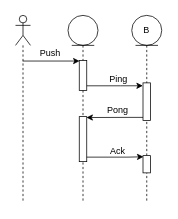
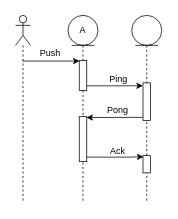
  <mxCell id="0" />
  <mxCell id="1" parent="0" />
  <mxCell id="2" value="" style="shape=umlLifeline;participant=umlEntity;perimeter=lifelinePerimeter;whiteSpace=wrap;html=1;container=1;collapsible=0;recursiveResize=0;verticalAlign=top;spacingTop=36;labelBackgroundColor=#ffffff;outlineConnect=0;" parent="1" vertex="1"><mxGeometry x="90" y="20" width="40" height="250" as="geometry" /></mxCell>
  <mxCell id="3" value="" style="html=1;points=[];perimeter=orthogonalPerimeter;" parent="2" vertex="1"><mxGeometry x="15" y="60" width="10" height="40" as="geometry" /></mxCell>
  <mxCell id="4" value="" style="html=1;points=[];perimeter=orthogonalPerimeter;" parent="2" vertex="1"><mxGeometry x="15" y="135" width="10" height="60" as="geometry" /></mxCell>
+ <mxCell id="5" value="A" style="text;html=1;strokeColor=none;fillColor=none;align=center;verticalAlign=middle;whiteSpace=wrap;rounded=0;" parent="2" vertex="1"><mxGeometry y="10" width="40" height="20" as="geometry" /></mxCell>
  <mxCell id="6" value="" style="shape=umlLifeline;participant=umlEntity;perimeter=lifelinePerimeter;whiteSpace=wrap;html=1;container=1;collapsible=0;recursiveResize=0;verticalAlign=top;spacingTop=36;labelBackgroundColor=#ffffff;outlineConnect=0;" parent="1" vertex="1"><mxGeometry x="175" y="20" width="40" height="250" as="geometry" /></mxCell>
  <mxCell id="7" value="" style="html=1;points=[];perimeter=orthogonalPerimeter;" parent="6" vertex="1"><mxGeometry x="15" y="90" width="10" height="50" as="geometry" /></mxCell>
- <mxCell id="8" value="B" style="text;html=1;strokeColor=none;fillColor=none;align=center;verticalAlign=middle;whiteSpace=wrap;rounded=0;" parent="6" vertex="1"><mxGeometry y="10" width="40" height="20" as="geometry" /></mxCell>
  <mxCell id="9" style="edgeStyle=orthogonalEdgeStyle;rounded=0;orthogonalLoop=1;jettySize=auto;html=1;entryX=0.04;entryY=0.022;entryDx=0;entryDy=0;entryPerimeter=0;" parent="1" source="11" target="3" edge="1"><mxGeometry relative="1" as="geometry"><mxPoint x="90" y="88" as="targetPoint" /><Array as="points"><mxPoint x="40" y="81" /><mxPoint x="40" y="81" /></Array></mxGeometry></mxCell>
  <mxCell id="10" value="&amp;nbsp;Push&amp;nbsp;" style="text;html=1;align=center;verticalAlign=middle;resizable=0;points=[];;labelBackgroundColor=none;" parent="9" vertex="1" connectable="0"><mxGeometry x="0.102" y="-3" relative="1" as="geometry"><mxPoint x="-6.5" y="-14" as="offset" /></mxGeometry></mxCell>
  <mxCell id="11" value="" style="shape=umlLifeline;participant=umlActor;perimeter=lifelinePerimeter;whiteSpace=wrap;html=1;container=1;collapsible=0;recursiveResize=0;verticalAlign=top;spacingTop=36;labelBackgroundColor=#ffffff;outlineConnect=0;" parent="1" vertex="1"><mxGeometry x="20" y="20" width="20" height="250" as="geometry" /></mxCell>
  <mxCell id="12" style="edgeStyle=orthogonalEdgeStyle;rounded=0;orthogonalLoop=1;jettySize=auto;html=1;entryX=-0.02;entryY=0.077;entryDx=0;entryDy=0;entryPerimeter=0;" parent="1" source="3" target="7" edge="1"><mxGeometry relative="1" as="geometry"><Array as="points"><mxPoint x="160" y="114" /></Array></mxGeometry></mxCell>
  <mxCell id="13" value="&amp;nbsp;Ping&amp;nbsp;" style="text;html=1;align=center;verticalAlign=middle;resizable=0;points=[];;labelBackgroundColor=none;" parent="12" vertex="1" connectable="0"><mxGeometry x="-0.283" y="1" relative="1" as="geometry"><mxPoint x="14" y="-8" as="offset" /></mxGeometry></mxCell>
  <mxCell id="14" style="edgeStyle=orthogonalEdgeStyle;rounded=0;orthogonalLoop=1;jettySize=auto;html=1;entryX=0.96;entryY=0.02;entryDx=0;entryDy=0;entryPerimeter=0;" parent="1" source="7" target="4" edge="1"><mxGeometry relative="1" as="geometry"><Array as="points"><mxPoint x="170" y="156" /><mxPoint x="170" y="156" /></Array></mxGeometry></mxCell>
  <mxCell id="15" value="&amp;nbsp;Pong&amp;nbsp;" style="text;html=1;align=center;verticalAlign=middle;resizable=0;points=[];;labelBackgroundColor=none;" parent="14" vertex="1" connectable="0"><mxGeometry x="0.109" y="-1" relative="1" as="geometry"><mxPoint x="7.8" y="-9" as="offset" /></mxGeometry></mxCell>
  <mxCell id="16" value="" style="html=1;points=[];perimeter=orthogonalPerimeter;" parent="1" vertex="1"><mxGeometry x="190" y="207" width="10" height="23" as="geometry" /></mxCell>
  <mxCell id="17" style="edgeStyle=orthogonalEdgeStyle;rounded=0;orthogonalLoop=1;jettySize=auto;html=1;entryX=0.06;entryY=0.067;entryDx=0;entryDy=0;entryPerimeter=0;" parent="1" source="4" target="16" edge="1"><mxGeometry relative="1" as="geometry"><Array as="points"><mxPoint x="170" y="209" /><mxPoint x="170" y="209" /></Array></mxGeometry></mxCell>
  <mxCell id="18" value="&amp;nbsp;Ack&amp;nbsp;" style="text;html=1;align=center;verticalAlign=middle;resizable=0;points=[];;labelBackgroundColor=none;" parent="17" vertex="1" connectable="0"><mxGeometry x="-0.214" relative="1" as="geometry"><mxPoint x="10" y="-9" as="offset" /></mxGeometry></mxCell>
